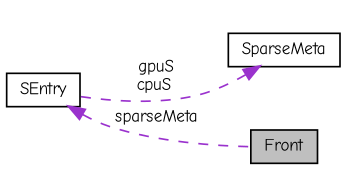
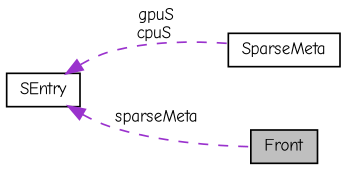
  digraph {
    fontname="Comic Neue"
    rankdir=LR
    node [color=black fillcolor=white fontname="Comic Neue" fontsize=10 shape=record style=filled]
    edge [color=darkorchid3 dir=back fontname="Comic Neue" fontsize=10 labelfontname=Helvetica labelfontsize=10 style=dashed]
    n1 [fillcolor=grey75 fontcolor=black height=0.2 label=Front width=0.4]
    n2 [height=0.2 label=SparseMeta width=0.4]
    n3 [height=0.2 label=SEntry width=0.4]
    n3 -> n1 [label=" sparseMeta"]
-   n2 -> n3 [label=" gpuS\ncpuS"]
+   n3 -> n2 [label=" gpuS\ncpuS"]
  }
